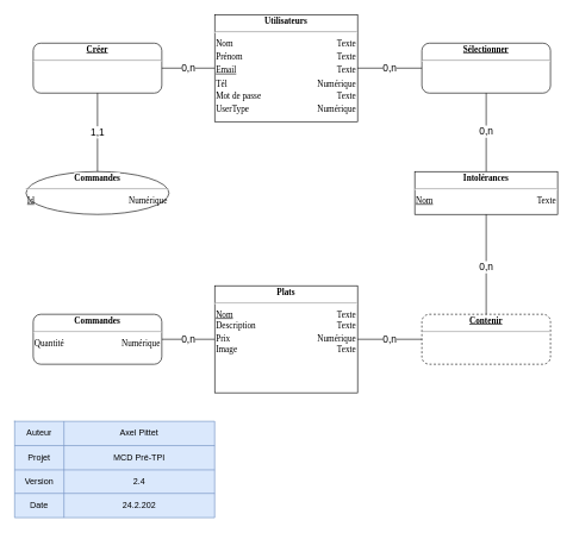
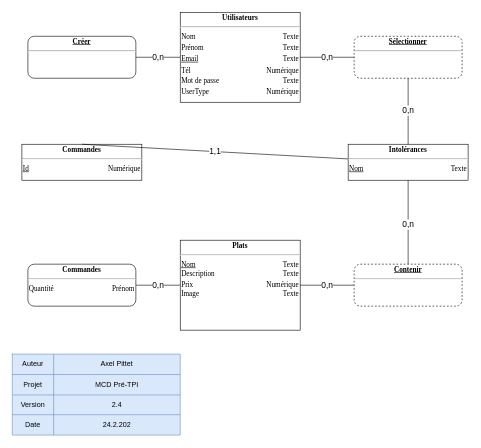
  <mxCell id="0" />
  <mxCell id="1" parent="0" />
  <mxCell id="2" value="&lt;div style=&quot;box-sizing: border-box ; width: 100% ; padding: 2px&quot;&gt;&lt;span style=&quot;background-color: rgb(255 , 255 , 255)&quot;&gt;&lt;b&gt;Utilisateurs&lt;/b&gt;&lt;/span&gt;&lt;/div&gt;&lt;hr&gt;&lt;table style=&quot;width: 100% ; font-size: 1em&quot; cellpadding=&quot;2&quot; cellspacing=&quot;0&quot;&gt;&lt;tbody&gt;&lt;tr&gt;&lt;td style=&quot;text-align: left&quot;&gt;Nom&lt;/td&gt;&lt;td style=&quot;text-align: right&quot;&gt;Texte&lt;/td&gt;&lt;/tr&gt;&lt;tr&gt;&lt;td style=&quot;text-align: left&quot;&gt;Prénom&lt;br&gt;&lt;/td&gt;&lt;td style=&quot;text-align: right&quot;&gt;Texte&lt;/td&gt;&lt;/tr&gt;&lt;tr&gt;&lt;td style=&quot;text-align: left&quot;&gt;&lt;u&gt;Email&lt;/u&gt;&lt;/td&gt;&lt;td style=&quot;text-align: right&quot;&gt;Texte&lt;/td&gt;&lt;/tr&gt;&lt;tr&gt;&lt;td style=&quot;text-align: left&quot;&gt;Tél&lt;/td&gt;&lt;td style=&quot;text-align: right&quot;&gt;Numérique&lt;/td&gt;&lt;/tr&gt;&lt;tr&gt;&lt;td style=&quot;text-align: left&quot;&gt;Mot de passe&lt;/td&gt;&lt;td style=&quot;text-align: right&quot;&gt;Texte&lt;/td&gt;&lt;/tr&gt;&lt;tr&gt;&lt;td style=&quot;text-align: left&quot;&gt;UserType&lt;/td&gt;&lt;td style=&quot;text-align: right&quot;&gt;Numérique&lt;/td&gt;&lt;/tr&gt;&lt;/tbody&gt;&lt;/table&gt;" style="verticalAlign=top;align=center;overflow=fill;html=1;rounded=0;shadow=0;comic=0;labelBackgroundColor=none;strokeColor=#000000;strokeWidth=1;fillColor=#ffffff;fontFamily=Verdana;fontSize=12;fontColor=#000000;" parent="1" vertex="1"><mxGeometry x="300" y="20" width="200" height="150" as="geometry" /></mxCell>
  <mxCell id="3" value="&lt;div style=&quot;box-sizing: border-box ; width: 100% ; padding: 2px&quot;&gt;&lt;span style=&quot;background-color: rgb(255 , 255 , 255)&quot;&gt;&lt;b&gt;Plats&lt;/b&gt;&lt;/span&gt;&lt;/div&gt;&lt;hr&gt;&lt;table style=&quot;width: 100% ; font-size: 1em&quot; cellpadding=&quot;2&quot; cellspacing=&quot;0&quot;&gt;&lt;tbody&gt;&lt;tr&gt;&lt;td style=&quot;text-align: left&quot;&gt;&lt;u&gt;Nom&lt;/u&gt;&lt;br&gt;Description&lt;/td&gt;&lt;td style=&quot;text-align: right&quot;&gt;Texte&lt;br&gt;Texte&lt;/td&gt;&lt;/tr&gt;&lt;tr&gt;&lt;td style=&quot;text-align: left&quot;&gt;Prix&lt;br&gt;Image&lt;/td&gt;&lt;td style=&quot;text-align: right&quot;&gt;Numérique&lt;br&gt;Texte&lt;/td&gt;&lt;/tr&gt;&lt;tr&gt;&lt;td style=&quot;text-align: left&quot;&gt;&lt;br&gt;&lt;/td&gt;&lt;td style=&quot;text-align: right&quot;&gt;&lt;br&gt;&lt;/td&gt;&lt;/tr&gt;&lt;/tbody&gt;&lt;/table&gt;" style="verticalAlign=top;align=center;overflow=fill;html=1;rounded=0;shadow=0;comic=0;labelBackgroundColor=none;strokeColor=#000000;strokeWidth=1;fillColor=#ffffff;fontFamily=Verdana;fontSize=12;fontColor=#000000;" parent="1" vertex="1"><mxGeometry x="300" y="400" width="200" height="150" as="geometry" /></mxCell>
  <mxCell id="4" value="&lt;div style=&quot;box-sizing: border-box ; width: 100% ; padding: 2px&quot;&gt;&lt;span style=&quot;background-color: rgb(255 , 255 , 255)&quot;&gt;&lt;b&gt;Intolérances&lt;/b&gt;&lt;/span&gt;&lt;/div&gt;&lt;hr&gt;&lt;table style=&quot;width: 100% ; font-size: 1em&quot; cellpadding=&quot;2&quot; cellspacing=&quot;0&quot;&gt;&lt;tbody&gt;&lt;tr&gt;&lt;td style=&quot;text-align: left&quot;&gt;&lt;u&gt;Nom&lt;/u&gt;&lt;/td&gt;&lt;td style=&quot;text-align: right&quot;&gt;Texte&lt;/td&gt;&lt;/tr&gt;&lt;tr&gt;&lt;td style=&quot;text-align: left&quot;&gt;&lt;/td&gt;&lt;td style=&quot;text-align: right&quot;&gt;&lt;br&gt;&lt;/td&gt;&lt;/tr&gt;&lt;tr&gt;&lt;td style=&quot;text-align: left&quot;&gt;&lt;br&gt;&lt;/td&gt;&lt;td style=&quot;text-align: right&quot;&gt;&lt;br&gt;&lt;/td&gt;&lt;/tr&gt;&lt;/tbody&gt;&lt;/table&gt;" style="verticalAlign=top;align=center;overflow=fill;html=1;rounded=0;shadow=0;comic=0;labelBackgroundColor=none;strokeColor=#000000;strokeWidth=1;fillColor=#ffffff;fontFamily=Verdana;fontSize=12;fontColor=#000000;" parent="1" vertex="1"><mxGeometry x="580" y="240" width="200" height="60" as="geometry" /></mxCell>
  <mxCell id="5" value="&lt;div style=&quot;box-sizing: border-box ; width: 100% ; padding: 2px&quot;&gt;&lt;span style=&quot;background-color: rgb(255 , 255 , 255)&quot;&gt;&lt;b&gt;&lt;u&gt;Contenir&lt;/u&gt;&lt;/b&gt;&lt;/span&gt;&lt;/div&gt;&lt;hr&gt;" style="verticalAlign=top;align=center;overflow=fill;html=1;rounded=1;shadow=0;comic=0;labelBackgroundColor=none;strokeColor=#000000;strokeWidth=1;fillColor=#ffffff;fontFamily=Verdana;fontSize=12;fontColor=#000000;dashed=1;" parent="1" vertex="1"><mxGeometry x="590" y="440" width="180" height="70" as="geometry" /></mxCell>
- <mxCell id="6" value="&lt;div style=&quot;box-sizing: border-box ; width: 100% ; padding: 2px&quot;&gt;&lt;span style=&quot;background-color: rgb(255 , 255 , 255)&quot;&gt;&lt;b&gt;&lt;u&gt;Sélectionner&lt;/u&gt;&lt;/b&gt;&lt;/span&gt;&lt;/div&gt;&lt;hr&gt;" style="verticalAlign=top;align=center;overflow=fill;html=1;rounded=1;shadow=0;comic=0;labelBackgroundColor=none;strokeColor=#000000;strokeWidth=1;fillColor=#ffffff;fontFamily=Verdana;fontSize=12;fontColor=#000000;" parent="1" vertex="1"><mxGeometry x="590" y="60" width="180" height="70" as="geometry" /></mxCell>
+ <mxCell id="6" value="&lt;div style=&quot;box-sizing: border-box ; width: 100% ; padding: 2px&quot;&gt;&lt;span style=&quot;background-color: rgb(255 , 255 , 255)&quot;&gt;&lt;b&gt;&lt;u&gt;Sélectionner&lt;/u&gt;&lt;/b&gt;&lt;/span&gt;&lt;/div&gt;&lt;hr&gt;" style="verticalAlign=top;align=center;overflow=fill;html=1;rounded=1;shadow=0;comic=0;labelBackgroundColor=none;strokeColor=#000000;strokeWidth=1;fillColor=#ffffff;fontFamily=Verdana;fontSize=12;fontColor=#000000;dashed=1;" parent="1" vertex="1"><mxGeometry x="590" y="60" width="180" height="70" as="geometry" /></mxCell>
  <mxCell id="7" value="&lt;font style=&quot;font-size: 14px;&quot;&gt;0,n&lt;/font&gt;" style="endArrow=none;html=1;rounded=0;entryX=1;entryY=0.5;entryDx=0;entryDy=0;exitX=0;exitY=0.5;exitDx=0;exitDy=0;" parent="1" source="6" target="2" edge="1"><mxGeometry width="50" height="50" relative="1" as="geometry"><mxPoint x="360" y="170" as="sourcePoint" /><mxPoint x="410" y="120" as="targetPoint" /></mxGeometry></mxCell>
  <mxCell id="8" value="&lt;font style=&quot;font-size: 14px;&quot;&gt;0,n&lt;/font&gt;" style="endArrow=none;html=1;rounded=0;entryX=1;entryY=0.5;entryDx=0;entryDy=0;exitX=0;exitY=0.5;exitDx=0;exitDy=0;" parent="1" source="5" target="3" edge="1"><mxGeometry width="50" height="50" relative="1" as="geometry"><mxPoint x="530" y="125" as="sourcePoint" /><mxPoint x="250" y="125" as="targetPoint" /></mxGeometry></mxCell>
  <mxCell id="9" value="&lt;font style=&quot;font-size: 14px;&quot;&gt;0,n&lt;br&gt;&lt;/font&gt;" style="endArrow=none;html=1;rounded=0;entryX=0.5;entryY=0;entryDx=0;entryDy=0;exitX=0.5;exitY=1;exitDx=0;exitDy=0;" parent="1" source="4" target="5" edge="1"><mxGeometry x="0.064" width="50" height="50" relative="1" as="geometry"><mxPoint x="560" y="155" as="sourcePoint" /><mxPoint x="280" y="155" as="targetPoint" /><Array as="points" /><mxPoint as="offset" /></mxGeometry></mxCell>
  <mxCell id="10" value="&lt;font style=&quot;font-size: 14px;&quot;&gt;0,n&lt;/font&gt;" style="endArrow=none;html=1;rounded=0;entryX=0.5;entryY=0;entryDx=0;entryDy=0;exitX=0.5;exitY=1;exitDx=0;exitDy=0;" parent="1" source="6" target="4" edge="1"><mxGeometry x="-0.018" width="50" height="50" relative="1" as="geometry"><mxPoint x="570" y="165" as="sourcePoint" /><mxPoint x="290" y="165" as="targetPoint" /><Array as="points" /><mxPoint as="offset" /></mxGeometry></mxCell>
  <mxCell id="11" value="" style="shape=table;html=1;whiteSpace=wrap;startSize=0;container=1;collapsible=0;childLayout=tableLayout;fillColor=#dae8fc;strokeColor=#6c8ebf;" parent="1" vertex="1"><mxGeometry x="20" y="590" width="280" height="135" as="geometry" /></mxCell>
  <mxCell id="12" value="" style="shape=partialRectangle;html=1;whiteSpace=wrap;collapsible=0;dropTarget=0;pointerEvents=0;fillColor=none;top=0;left=0;bottom=0;right=0;points=[[0,0.5],[1,0.5]];portConstraint=eastwest;" parent="11" vertex="1"><mxGeometry width="280" height="34" as="geometry" /></mxCell>
  <mxCell id="13" value="Auteur" style="shape=partialRectangle;html=1;whiteSpace=wrap;connectable=0;fillColor=none;top=0;left=0;bottom=0;right=0;overflow=hidden;" parent="12" vertex="1"><mxGeometry width="69" height="34" as="geometry"><mxRectangle width="69" height="34" as="alternateBounds" /></mxGeometry></mxCell>
  <mxCell id="14" value="Axel Pittet" style="shape=partialRectangle;html=1;whiteSpace=wrap;connectable=0;fillColor=none;top=0;left=0;bottom=0;right=0;overflow=hidden;" parent="12" vertex="1"><mxGeometry x="69" width="211" height="34" as="geometry"><mxRectangle width="211" height="34" as="alternateBounds" /></mxGeometry></mxCell>
  <mxCell id="15" value="" style="shape=partialRectangle;html=1;whiteSpace=wrap;collapsible=0;dropTarget=0;pointerEvents=0;fillColor=none;top=0;left=0;bottom=0;right=0;points=[[0,0.5],[1,0.5]];portConstraint=eastwest;" parent="11" vertex="1"><mxGeometry y="34" width="280" height="34" as="geometry" /></mxCell>
  <mxCell id="16" value="Projet" style="shape=partialRectangle;html=1;whiteSpace=wrap;connectable=0;fillColor=none;top=0;left=0;bottom=0;right=0;overflow=hidden;" parent="15" vertex="1"><mxGeometry width="69" height="34" as="geometry"><mxRectangle width="69" height="34" as="alternateBounds" /></mxGeometry></mxCell>
  <mxCell id="17" value="MCD Pré-TPI" style="shape=partialRectangle;html=1;whiteSpace=wrap;connectable=0;fillColor=none;top=0;left=0;bottom=0;right=0;overflow=hidden;" parent="15" vertex="1"><mxGeometry x="69" width="211" height="34" as="geometry"><mxRectangle width="211" height="34" as="alternateBounds" /></mxGeometry></mxCell>
  <mxCell id="18" value="" style="shape=partialRectangle;html=1;whiteSpace=wrap;collapsible=0;dropTarget=0;pointerEvents=0;fillColor=none;top=0;left=0;bottom=0;right=0;points=[[0,0.5],[1,0.5]];portConstraint=eastwest;" parent="11" vertex="1"><mxGeometry y="68" width="280" height="33" as="geometry" /></mxCell>
  <mxCell id="19" value="Version" style="shape=partialRectangle;html=1;whiteSpace=wrap;connectable=0;fillColor=none;top=0;left=0;bottom=0;right=0;overflow=hidden;" parent="18" vertex="1"><mxGeometry width="69" height="33" as="geometry"><mxRectangle width="69" height="33" as="alternateBounds" /></mxGeometry></mxCell>
  <mxCell id="20" value="2.4" style="shape=partialRectangle;html=1;whiteSpace=wrap;connectable=0;fillColor=none;top=0;left=0;bottom=0;right=0;overflow=hidden;" parent="18" vertex="1"><mxGeometry x="69" width="211" height="33" as="geometry"><mxRectangle width="211" height="33" as="alternateBounds" /></mxGeometry></mxCell>
  <mxCell id="21" style="shape=partialRectangle;html=1;whiteSpace=wrap;collapsible=0;dropTarget=0;pointerEvents=0;fillColor=none;top=0;left=0;bottom=0;right=0;points=[[0,0.5],[1,0.5]];portConstraint=eastwest;" parent="11" vertex="1"><mxGeometry y="101" width="280" height="34" as="geometry" /></mxCell>
  <mxCell id="22" value="Date" style="shape=partialRectangle;html=1;whiteSpace=wrap;connectable=0;fillColor=none;top=0;left=0;bottom=0;right=0;overflow=hidden;" parent="21" vertex="1"><mxGeometry width="69" height="34" as="geometry"><mxRectangle width="69" height="34" as="alternateBounds" /></mxGeometry></mxCell>
  <mxCell id="23" value="24.2.202" style="shape=partialRectangle;html=1;whiteSpace=wrap;connectable=0;fillColor=none;top=0;left=0;bottom=0;right=0;overflow=hidden;" parent="21" vertex="1"><mxGeometry x="69" width="211" height="34" as="geometry"><mxRectangle width="211" height="34" as="alternateBounds" /></mxGeometry></mxCell>
- <mxCell id="24" value="&lt;div style=&quot;box-sizing: border-box ; width: 100% ; padding: 2px&quot;&gt;&lt;span style=&quot;background-color: rgb(255 , 255 , 255)&quot;&gt;&lt;b&gt;Commandes&lt;/b&gt;&lt;/span&gt;&lt;/div&gt;&lt;hr&gt;&lt;table style=&quot;width: 100% ; font-size: 1em&quot; cellpadding=&quot;2&quot; cellspacing=&quot;0&quot;&gt;&lt;tbody&gt;&lt;tr&gt;&lt;td style=&quot;text-align: left&quot;&gt;&lt;u&gt;Id&lt;/u&gt;&lt;/td&gt;&lt;td style=&quot;text-align: right&quot;&gt;Numérique&lt;/td&gt;&lt;/tr&gt;&lt;tr&gt;&lt;td style=&quot;text-align: left&quot;&gt;&lt;br&gt;&lt;/td&gt;&lt;td style=&quot;text-align: right&quot;&gt;&lt;br&gt;&lt;/td&gt;&lt;/tr&gt;&lt;/tbody&gt;&lt;/table&gt;" style="ellipse;verticalAlign=top;align=center;overflow=fill;html=1;shadow=0;comic=0;labelBackgroundColor=none;strokeColor=#000000;strokeWidth=1;fillColor=#ffffff;fontFamily=Verdana;fontSize=12;fontColor=#000000;" vertex="1" parent="1"><mxGeometry x="36" y="240" width="200" height="60" as="geometry" /></mxCell>
+ <mxCell id="24" value="&lt;div style=&quot;box-sizing: border-box ; width: 100% ; padding: 2px&quot;&gt;&lt;span style=&quot;background-color: rgb(255 , 255 , 255)&quot;&gt;&lt;b&gt;Commandes&lt;/b&gt;&lt;/span&gt;&lt;/div&gt;&lt;hr&gt;&lt;table style=&quot;width: 100% ; font-size: 1em&quot; cellpadding=&quot;2&quot; cellspacing=&quot;0&quot;&gt;&lt;tbody&gt;&lt;tr&gt;&lt;td style=&quot;text-align: left&quot;&gt;&lt;u&gt;Id&lt;/u&gt;&lt;/td&gt;&lt;td style=&quot;text-align: right&quot;&gt;Numérique&lt;/td&gt;&lt;/tr&gt;&lt;tr&gt;&lt;td style=&quot;text-align: left&quot;&gt;&lt;br&gt;&lt;/td&gt;&lt;td style=&quot;text-align: right&quot;&gt;&lt;br&gt;&lt;/td&gt;&lt;/tr&gt;&lt;/tbody&gt;&lt;/table&gt;" style="verticalAlign=top;align=center;overflow=fill;html=1;rounded=0;shadow=0;comic=0;labelBackgroundColor=none;strokeColor=#000000;strokeWidth=1;fillColor=#ffffff;fontFamily=Verdana;fontSize=12;fontColor=#000000;" vertex="1" parent="1"><mxGeometry x="36" y="240" width="200" height="60" as="geometry" /></mxCell>
  <mxCell id="25" value="&lt;div style=&quot;box-sizing: border-box ; width: 100% ; padding: 2px&quot;&gt;&lt;span style=&quot;background-color: rgb(255 , 255 , 255)&quot;&gt;&lt;b&gt;&lt;u&gt;Créer&lt;/u&gt;&lt;/b&gt;&lt;/span&gt;&lt;/div&gt;&lt;hr&gt;" style="verticalAlign=top;align=center;overflow=fill;html=1;rounded=1;shadow=0;comic=0;labelBackgroundColor=none;strokeColor=#000000;strokeWidth=1;fillColor=#ffffff;fontFamily=Verdana;fontSize=12;fontColor=#000000;" vertex="1" parent="1"><mxGeometry x="46" y="60" width="180" height="70" as="geometry" /></mxCell>
  <mxCell id="26" value="&lt;font style=&quot;font-size: 14px;&quot;&gt;0,n&lt;/font&gt;" style="endArrow=none;html=1;rounded=0;entryX=1;entryY=0.5;entryDx=0;entryDy=0;exitX=0;exitY=0.5;exitDx=0;exitDy=0;" edge="1" parent="1" source="2" target="25"><mxGeometry width="50" height="50" relative="1" as="geometry"><mxPoint x="356" y="300" as="sourcePoint" /><mxPoint x="406" y="250" as="targetPoint" /></mxGeometry></mxCell>
- <mxCell id="27" value="&lt;font style=&quot;font-size: 14px;&quot;&gt;1,1&lt;/font&gt;" style="endArrow=none;html=1;rounded=0;entryX=0.5;entryY=1;entryDx=0;entryDy=0;exitX=0.5;exitY=0;exitDx=0;exitDy=0;" edge="1" parent="1" source="24" target="25"><mxGeometry width="50" height="50" relative="1" as="geometry"><mxPoint x="310" y="105" as="sourcePoint" /><mxPoint x="236" y="105" as="targetPoint" /></mxGeometry></mxCell>
+ <mxCell id="27" value="&lt;font style=&quot;font-size: 14px;&quot;&gt;1,1&lt;/font&gt;" style="endArrow=none;html=1;rounded=0;exitX=0.5;exitY=0;exitDx=0;exitDy=0;" edge="1" parent="1" source="24" target="4"><mxGeometry width="50" height="50" relative="1" as="geometry"><mxPoint x="310" y="105" as="sourcePoint" /><mxPoint x="236" y="105" as="targetPoint" /></mxGeometry></mxCell>
  <mxCell id="28" value="&lt;font style=&quot;font-size: 14px;&quot;&gt;0,n&lt;/font&gt;" style="endArrow=none;html=1;rounded=0;entryX=0;entryY=0.5;entryDx=0;entryDy=0;exitX=1;exitY=0.5;exitDx=0;exitDy=0;" edge="1" parent="1" source="29" target="3"><mxGeometry width="50" height="50" relative="1" as="geometry"><mxPoint x="226" y="475" as="sourcePoint" /><mxPoint x="256" y="125" as="targetPoint" /></mxGeometry></mxCell>
- <mxCell id="29" value="&lt;div style=&quot;box-sizing: border-box ; width: 100% ; padding: 2px&quot;&gt;&lt;span style=&quot;background-color: rgb(255 , 255 , 255)&quot;&gt;&lt;b&gt;Commandes&lt;/b&gt;&lt;/span&gt;&lt;/div&gt;&lt;hr&gt;&lt;table style=&quot;width: 100% ; font-size: 1em&quot; cellpadding=&quot;2&quot; cellspacing=&quot;0&quot;&gt;&lt;tbody&gt;&lt;tr&gt;&lt;td style=&quot;text-align: left&quot;&gt;Quantité&lt;/td&gt;&lt;td style=&quot;text-align: right&quot;&gt;Numérique&lt;/td&gt;&lt;/tr&gt;&lt;tr&gt;&lt;td style=&quot;text-align: left&quot;&gt;&lt;br&gt;&lt;/td&gt;&lt;td style=&quot;text-align: right&quot;&gt;&lt;br&gt;&lt;/td&gt;&lt;/tr&gt;&lt;/tbody&gt;&lt;/table&gt;" style="verticalAlign=top;align=center;overflow=fill;html=1;rounded=1;shadow=0;comic=0;labelBackgroundColor=none;strokeColor=#000000;strokeWidth=1;fillColor=#ffffff;fontFamily=Verdana;fontSize=12;fontColor=#000000;" vertex="1" parent="1"><mxGeometry x="46" y="440" width="180" height="70" as="geometry" /></mxCell>
+ <mxCell id="29" value="&lt;div style=&quot;box-sizing: border-box ; width: 100% ; padding: 2px&quot;&gt;&lt;span style=&quot;background-color: rgb(255 , 255 , 255)&quot;&gt;&lt;b&gt;Commandes&lt;/b&gt;&lt;/span&gt;&lt;/div&gt;&lt;hr&gt;&lt;table style=&quot;width: 100% ; font-size: 1em&quot; cellpadding=&quot;2&quot; cellspacing=&quot;0&quot;&gt;&lt;tbody&gt;&lt;tr&gt;&lt;td style=&quot;text-align: left&quot;&gt;Quantité&lt;/td&gt;&lt;td style=&quot;text-align: right&quot;&gt;Prénom&lt;/td&gt;&lt;/tr&gt;&lt;tr&gt;&lt;td style=&quot;text-align: left&quot;&gt;&lt;br&gt;&lt;/td&gt;&lt;td style=&quot;text-align: right&quot;&gt;&lt;br&gt;&lt;/td&gt;&lt;/tr&gt;&lt;/tbody&gt;&lt;/table&gt;" style="verticalAlign=top;align=center;overflow=fill;html=1;rounded=1;shadow=0;comic=0;labelBackgroundColor=none;strokeColor=#000000;strokeWidth=1;fillColor=#ffffff;fontFamily=Verdana;fontSize=12;fontColor=#000000;" vertex="1" parent="1"><mxGeometry x="46" y="440" width="180" height="70" as="geometry" /></mxCell>
